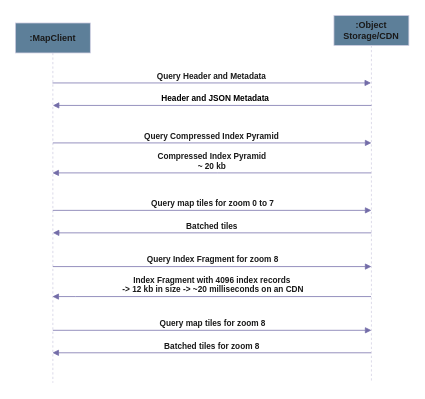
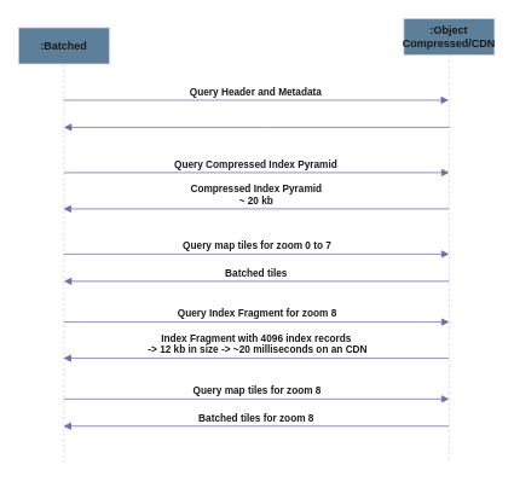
  <mxCell id="0" />
  <mxCell id="1" parent="0" />
- <mxCell id="2" value="&lt;b&gt;:MapClient&lt;/b&gt;" style="shape=umlLifeline;perimeter=lifelinePerimeter;whiteSpace=wrap;html=1;container=1;collapsible=0;recursiveResize=0;outlineConnect=0;fillColor=#5D7F99;strokeColor=#D0CEE2;fontColor=#1A1A1A;" vertex="1" parent="1"><mxGeometry x="20" y="30" width="100" height="480" as="geometry" /></mxCell>
- <mxCell id="3" value="&lt;b&gt;:Object Storage/CDN&lt;/b&gt;" style="shape=umlLifeline;perimeter=lifelinePerimeter;whiteSpace=wrap;html=1;container=1;collapsible=0;recursiveResize=0;outlineConnect=0;fillColor=#5D7F99;strokeColor=#D0CEE2;fontColor=#1A1A1A;" vertex="1" parent="1"><mxGeometry x="445" y="20" width="100" height="490" as="geometry" /></mxCell>
+ <mxCell id="2" value="&lt;b&gt;:Batched&lt;/b&gt;" style="shape=umlLifeline;perimeter=lifelinePerimeter;whiteSpace=wrap;html=1;container=1;collapsible=0;recursiveResize=0;outlineConnect=0;fillColor=#5D7F99;strokeColor=#D0CEE2;fontColor=#1A1A1A;" vertex="1" parent="1"><mxGeometry x="20" y="30" width="100" height="480" as="geometry" /></mxCell>
+ <mxCell id="3" value="&lt;b&gt;:Object Compressed/CDN&lt;/b&gt;" style="shape=umlLifeline;perimeter=lifelinePerimeter;whiteSpace=wrap;html=1;container=1;collapsible=0;recursiveResize=0;outlineConnect=0;fillColor=#5D7F99;strokeColor=#D0CEE2;fontColor=#1A1A1A;" vertex="1" parent="1"><mxGeometry x="445" y="20" width="100" height="490" as="geometry" /></mxCell>
  <mxCell id="4" value="&lt;b&gt;Query Header and Metadata&amp;nbsp;&lt;/b&gt;" style="html=1;verticalAlign=bottom;endArrow=block;rounded=0;strokeColor=#736CA8;fontColor=#1A1A1A;" edge="1" parent="1"><mxGeometry width="80" relative="1" as="geometry"><mxPoint x="69.5" y="110" as="sourcePoint" /><mxPoint x="494.5" y="110" as="targetPoint" /></mxGeometry></mxCell>
  <mxCell id="5" value="&lt;b&gt;Compressed Index Pyramid&lt;br&gt;~ 20 kb&lt;/b&gt;" style="html=1;verticalAlign=bottom;endArrow=block;rounded=0;strokeColor=#736CA8;fontColor=#1A1A1A;" edge="1" parent="1"><mxGeometry width="80" relative="1" as="geometry"><mxPoint x="494.5" y="230" as="sourcePoint" /><mxPoint x="69.5" y="230" as="targetPoint" /><Array as="points"><mxPoint x="290" y="230" /></Array></mxGeometry></mxCell>
  <mxCell id="6" value="&lt;b&gt;Query map tiles for zoom 0 to 7&lt;/b&gt;" style="html=1;verticalAlign=bottom;endArrow=block;rounded=0;strokeColor=#736CA8;fontColor=#1A1A1A;" edge="1" parent="1"><mxGeometry width="80" relative="1" as="geometry"><mxPoint x="70" y="280" as="sourcePoint" /><mxPoint x="495" y="280" as="targetPoint" /></mxGeometry></mxCell>
  <mxCell id="7" value="&lt;b&gt;Batched tiles&lt;/b&gt;" style="html=1;verticalAlign=bottom;endArrow=block;rounded=0;strokeColor=#736CA8;fontColor=#1A1A1A;" edge="1" parent="1"><mxGeometry width="80" relative="1" as="geometry"><mxPoint x="495" y="310" as="sourcePoint" /><mxPoint x="70" y="310" as="targetPoint" /><Array as="points" /></mxGeometry></mxCell>
  <mxCell id="8" value="&lt;b&gt;Query Index Fragment for zoom 8&lt;/b&gt;" style="html=1;verticalAlign=bottom;endArrow=block;rounded=0;strokeColor=#736CA8;fontColor=#1A1A1A;" edge="1" parent="1"><mxGeometry width="80" relative="1" as="geometry"><mxPoint x="70" y="355" as="sourcePoint" /><mxPoint x="495" y="355" as="targetPoint" /></mxGeometry></mxCell>
  <mxCell id="9" value="&lt;b&gt;Index Fragment with 4096 index records&lt;br&gt;&amp;nbsp;-&amp;gt; 12 kb in size -&amp;gt; ~20 milliseconds on an CDN&lt;/b&gt;" style="html=1;verticalAlign=bottom;endArrow=block;rounded=0;strokeColor=#736CA8;fontColor=#1A1A1A;" edge="1" parent="1"><mxGeometry width="80" relative="1" as="geometry"><mxPoint x="494.5" y="395" as="sourcePoint" /><mxPoint x="69.5" y="395" as="targetPoint" /><Array as="points"><mxPoint x="100" y="395" /></Array></mxGeometry></mxCell>
  <mxCell id="10" value="&lt;b&gt;Query map tiles for zoom 8&lt;/b&gt;" style="html=1;verticalAlign=bottom;endArrow=block;rounded=0;strokeColor=#736CA8;fontColor=#1A1A1A;" edge="1" parent="1"><mxGeometry width="80" relative="1" as="geometry"><mxPoint x="70" y="440" as="sourcePoint" /><mxPoint x="495" y="440" as="targetPoint" /></mxGeometry></mxCell>
  <mxCell id="11" value="&lt;b&gt;Batched tiles for zoom 8&lt;/b&gt;" style="html=1;verticalAlign=bottom;endArrow=block;rounded=0;strokeColor=#736CA8;fontColor=#1A1A1A;" edge="1" parent="1"><mxGeometry width="80" relative="1" as="geometry"><mxPoint x="494.5" y="470" as="sourcePoint" /><mxPoint x="69.5" y="470" as="targetPoint" /></mxGeometry></mxCell>
  <mxCell id="12" value="&lt;b&gt;Query Compressed Index Pyramid&amp;nbsp;&lt;/b&gt;" style="html=1;verticalAlign=bottom;endArrow=block;rounded=0;strokeColor=#736CA8;fontColor=#1A1A1A;" edge="1" parent="1"><mxGeometry width="80" relative="1" as="geometry"><mxPoint x="70" y="190" as="sourcePoint" /><mxPoint x="495" y="190" as="targetPoint" /></mxGeometry></mxCell>
  <mxCell id="13" value="" style="html=1;verticalAlign=bottom;endArrow=block;rounded=0;strokeColor=#736CA8;fontColor=#1A1A1A;" edge="1" parent="1"><mxGeometry width="80" relative="1" as="geometry"><mxPoint x="495" y="140" as="sourcePoint" /><mxPoint x="70" y="140" as="targetPoint" /><Array as="points"><mxPoint x="290.5" y="140" /></Array></mxGeometry></mxCell>
- <mxCell id="14" value="&lt;span style=&quot;color: rgb(0, 0, 0); font-family: Helvetica; font-size: 11px; font-style: normal; font-variant-ligatures: normal; font-variant-caps: normal; letter-spacing: normal; orphans: 2; text-align: center; text-indent: 0px; text-transform: none; widows: 2; word-spacing: 0px; -webkit-text-stroke-width: 0px; background-color: rgb(255, 255, 255); text-decoration-thickness: initial; text-decoration-style: initial; text-decoration-color: initial; float: none; display: inline !important;&quot;&gt;&lt;b&gt;&amp;nbsp; &amp;nbsp;Header and JSON Metadata&amp;nbsp;&lt;/b&gt;&lt;/span&gt;" style="text;whiteSpace=wrap;html=1;fontColor=#1A1A1A;" vertex="1" parent="1"><mxGeometry x="204" y="117" width="180" height="40" as="geometry" /></mxCell>
